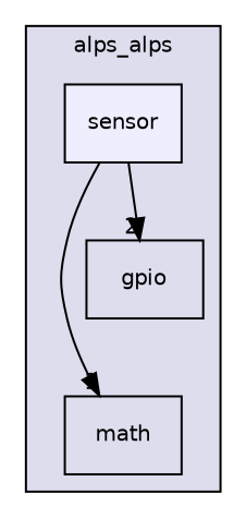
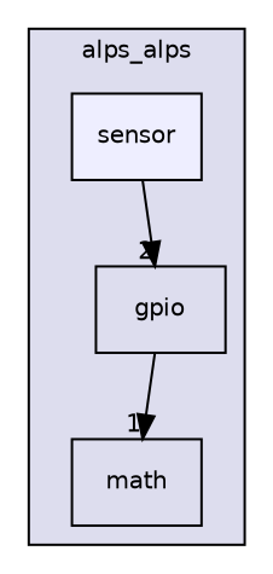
  digraph {
    compound=true
    node [fontname=Helvetica fontsize=10 shape=box]
    edge [labeldistance=1.5 labelfontname=Helvetica labelfontsize=10]
    n1 [label=math]
    n2 [label=gpio]
    n3 [fillcolor="#eeeeff" label=sensor pencolor=black style=filled]
    subgraph cluster_1 {
      bgcolor="#ddddee"
      fontname=Helvetica
      fontsize=10
      label=alps_alps
      pencolor=black
      n1
      n2
      n3
    }
-   n3 -> n1 [headlabel=1]
+   n2 -> n1 [headlabel=1]
    n3 -> n2 [headlabel=2]
  }
